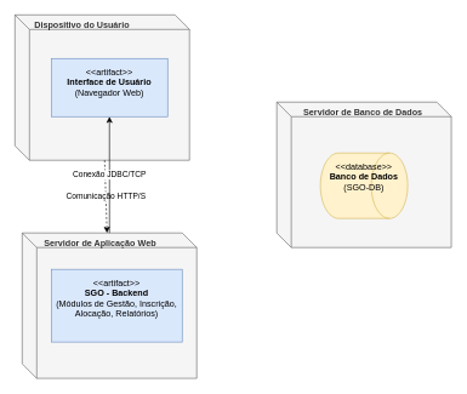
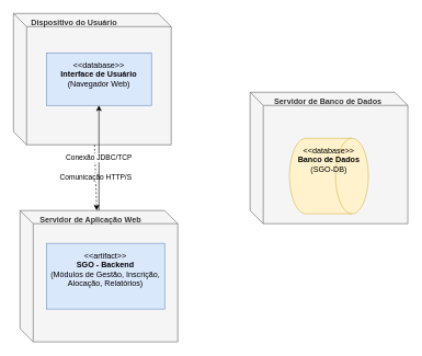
  <mxCell id="0" />
  <mxCell id="1" parent="0" />
  <mxCell id="2" value="&amp;nbsp; &amp;nbsp; &amp;nbsp; Dispositivo do Usuário" style="shape=cube;whiteSpace=wrap;html=1;fontStyle=1;verticalAlign=top;align=left;spacingLeft=5;container=1;collapsible=0;fillColor=#F5F5F5;strokeColor=#666666;fontColor=#333333;" vertex="1" parent="1"><mxGeometry x="20" y="20" width="240" height="200" as="geometry" /></mxCell>
- <mxCell id="3" value="&amp;lt;&amp;lt;artifact&amp;gt;&amp;gt;&lt;br&gt;&lt;b&gt;Interface de Usuário&lt;/b&gt;&lt;br&gt;(Navegador Web)" style="shape=artifact;whiteSpace=wrap;html=1;verticalAlign=top;align=center;spacingTop=5;fillColor=#DAE8FC;strokeColor=#6C8EBF;" vertex="1" parent="2"><mxGeometry x="50" y="60" width="160" height="80" as="geometry" /></mxCell>
+ <mxCell id="3" value="&amp;lt;&amp;lt;database&amp;gt;&amp;gt;&lt;br&gt;&lt;b&gt;Interface de Usuário&lt;/b&gt;&lt;br&gt;(Navegador Web)" style="shape=artifact;whiteSpace=wrap;html=1;verticalAlign=top;align=center;spacingTop=5;fillColor=#DAE8FC;strokeColor=#6C8EBF;" vertex="1" parent="2"><mxGeometry x="50" y="60" width="160" height="80" as="geometry" /></mxCell>
  <mxCell id="4" value="&amp;nbsp; &amp;nbsp; &amp;nbsp; &amp;nbsp;Servidor de Aplicação Web" style="shape=cube;whiteSpace=wrap;html=1;fontStyle=1;verticalAlign=top;align=left;spacingLeft=5;container=1;collapsible=0;fillColor=#F5F5F5;strokeColor=#666666;fontColor=#333333;" vertex="1" parent="1"><mxGeometry x="30" y="320" width="240" height="200" as="geometry" /></mxCell>
  <mxCell id="5" value="&amp;lt;&amp;lt;artifact&amp;gt;&amp;gt;&lt;br&gt;&lt;b&gt;SGO - Backend&lt;/b&gt;&lt;br&gt;(Módulos de Gestão, Inscrição, Alocação, Relatórios)" style="shape=artifact;whiteSpace=wrap;html=1;verticalAlign=top;align=center;spacingTop=5;fillColor=#DAE8FC;strokeColor=#6C8EBF;" vertex="1" parent="4"><mxGeometry x="40" y="50" width="180" height="100" as="geometry" /></mxCell>
  <mxCell id="6" value="&amp;nbsp; &amp;nbsp; &amp;nbsp; &amp;nbsp; &amp;nbsp;Servidor de Banco de Dados" style="shape=cube;whiteSpace=wrap;html=1;fontStyle=1;verticalAlign=top;align=left;spacingLeft=5;container=1;collapsible=0;fillColor=#F5F5F5;strokeColor=#666666;fontColor=#333333;" vertex="1" parent="1"><mxGeometry x="380" y="140" width="240" height="200" as="geometry" /></mxCell>
- <mxCell id="7" value="&amp;lt;&amp;lt;database&amp;gt;&amp;gt;&lt;br&gt;&lt;b&gt;Banco de Dados&lt;/b&gt;&lt;br&gt;(SGO-DB)" style="shape=cylinder3;size=25;direction=south;align=center;spacingTop=5;verticalAlign=top;fontStyle=0;html=1;whiteSpace=wrap;fillColor=#FFF2CC;strokeColor=#D6B656;" vertex="1" parent="6"><mxGeometry x="60" y="70" width="120" height="90" as="geometry" /></mxCell>
+ <mxCell id="7" value="&amp;lt;&amp;lt;database&amp;gt;&amp;gt;&lt;br&gt;&lt;b&gt;Banco de Dados&lt;/b&gt;&lt;br&gt;(SGO-DB)" style="shape=cylinder3;size=25;direction=south;align=center;spacingTop=5;verticalAlign=top;fontStyle=0;html=1;whiteSpace=wrap;fillColor=#FFF2CC;strokeColor=#D6B656;" vertex="1" parent="6"><mxGeometry x="60" y="70" width="120" height="115" as="geometry" /></mxCell>
  <mxCell id="8" value="Comunicação HTTP/S" style="endArrow=classic;html=1;rounded=0;dashed=1;" edge="1" parent="1" source="2" target="4"><mxGeometry width="50" height="50" relative="1" as="geometry"><mxPoint x="290" y="120" as="sourcePoint" /><mxPoint x="350" y="120" as="targetPoint" /><mxPoint as="offset" /></mxGeometry></mxCell>
  <mxCell id="9" value="Conexão JDBC/TCP" style="endArrow=classic;html=1;rounded=0;" edge="1" parent="1" source="4" target="3"><mxGeometry width="50" height="50" relative="1" as="geometry"><mxPoint x="650" y="120" as="sourcePoint" /><mxPoint x="710" y="120" as="targetPoint" /></mxGeometry></mxCell>
